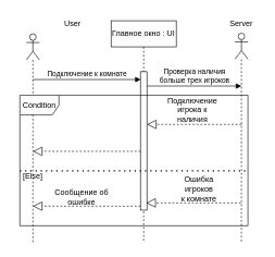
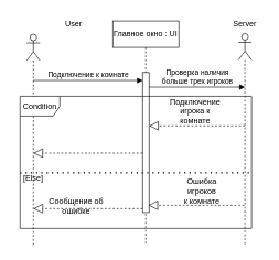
  <mxCell id="0" />
  <mxCell id="1" parent="0" />
  <mxCell id="2" value="Главное окно : UI" style="shape=umlLifeline;perimeter=lifelinePerimeter;whiteSpace=wrap;html=1;container=1;collapsible=0;recursiveResize=0;outlineConnect=0;" vertex="1" parent="1"><mxGeometry x="170" y="31" width="100" height="340" as="geometry" /></mxCell>
  <mxCell id="3" value="" style="html=1;points=[];perimeter=orthogonalPerimeter;" vertex="1" parent="2"><mxGeometry x="45" y="78" width="10" height="212" as="geometry" /></mxCell>
  <mxCell id="4" value="Подключение к комнате" style="html=1;verticalAlign=bottom;endArrow=block;rounded=0;strokeColor=default;" edge="1" parent="2"><mxGeometry relative="1" as="geometry"><mxPoint x="-120" y="90" as="sourcePoint" /><mxPoint x="45.5" y="90" as="targetPoint" /></mxGeometry></mxCell>
  <mxCell id="5" value="" style="shape=umlLifeline;participant=umlActor;perimeter=lifelinePerimeter;whiteSpace=wrap;html=1;container=1;collapsible=0;recursiveResize=0;verticalAlign=top;spacingTop=36;outlineConnect=0;" vertex="1" parent="1"><mxGeometry x="40" y="51" width="20" height="320" as="geometry" /></mxCell>
  <mxCell id="6" value="User" style="text;html=1;strokeColor=none;fillColor=none;align=center;verticalAlign=middle;whiteSpace=wrap;rounded=0;" vertex="1" parent="1"><mxGeometry x="81" y="20" width="60" height="30" as="geometry" /></mxCell>
  <mxCell id="7" value="" style="shape=umlLifeline;participant=umlActor;perimeter=lifelinePerimeter;whiteSpace=wrap;html=1;container=1;collapsible=0;recursiveResize=0;verticalAlign=top;spacingTop=36;outlineConnect=0;" vertex="1" parent="1"><mxGeometry x="360" y="50" width="20" height="321" as="geometry" /></mxCell>
  <mxCell id="8" value="Server" style="text;html=1;strokeColor=none;fillColor=none;align=center;verticalAlign=middle;whiteSpace=wrap;rounded=0;" vertex="1" parent="1"><mxGeometry x="340" y="21" width="60" height="30" as="geometry" /></mxCell>
  <mxCell id="9" value="Проверка наличия &lt;br&gt;больше трех игроков" style="html=1;verticalAlign=bottom;endArrow=block;rounded=0;strokeColor=default;" edge="1" parent="1"><mxGeometry relative="1" as="geometry"><mxPoint x="225" y="131" as="sourcePoint" /><mxPoint x="370" y="131" as="targetPoint" /></mxGeometry></mxCell>
  <mxCell id="10" value="Condition" style="shape=umlFrame;whiteSpace=wrap;html=1;" vertex="1" parent="1"><mxGeometry x="30" y="145" width="350" height="200" as="geometry" /></mxCell>
  <mxCell id="11" value="" style="endArrow=block;dashed=1;endFill=0;endSize=12;html=1;rounded=0;strokeColor=default;" edge="1" parent="1"><mxGeometry width="160" relative="1" as="geometry"><mxPoint x="370" y="189.73" as="sourcePoint" /><mxPoint x="225" y="189.73" as="targetPoint" /></mxGeometry></mxCell>
  <mxCell id="12" value="" style="endArrow=block;dashed=1;endFill=0;endSize=12;html=1;rounded=0;strokeColor=default;" edge="1" parent="1"><mxGeometry width="160" relative="1" as="geometry"><mxPoint x="215" y="231" as="sourcePoint" /><mxPoint x="50" y="231" as="targetPoint" /></mxGeometry></mxCell>
  <mxCell id="13" value="" style="endArrow=block;dashed=1;endFill=0;endSize=12;html=1;rounded=0;strokeColor=default;" edge="1" parent="1"><mxGeometry width="160" relative="1" as="geometry"><mxPoint x="369" y="310" as="sourcePoint" /><mxPoint x="224" y="310" as="targetPoint" /></mxGeometry></mxCell>
  <mxCell id="14" value="" style="endArrow=block;dashed=1;endFill=0;endSize=12;html=1;rounded=0;strokeColor=default;" edge="1" parent="1"><mxGeometry width="160" relative="1" as="geometry"><mxPoint x="215" y="315" as="sourcePoint" /><mxPoint x="50" y="315" as="targetPoint" /></mxGeometry></mxCell>
- <mxCell id="15" value="Подключение&lt;br&gt;игрока к наличия" style="text;html=1;strokeColor=none;fillColor=none;align=center;verticalAlign=middle;whiteSpace=wrap;rounded=0;" vertex="1" parent="1"><mxGeometry x="250" y="153" width="90" height="30" as="geometry" /></mxCell>
- <mxCell id="16" value="Сообщение об ошибке" style="text;html=1;strokeColor=none;fillColor=none;align=center;verticalAlign=middle;whiteSpace=wrap;rounded=0;" vertex="1" parent="1"><mxGeometry x="80" y="281" width="90" height="40" as="geometry" /></mxCell>
+ <mxCell id="15" value="Подключение&lt;br&gt;игрока к комнате" style="text;html=1;strokeColor=none;fillColor=none;align=center;verticalAlign=middle;whiteSpace=wrap;rounded=0;" vertex="1" parent="1"><mxGeometry x="250" y="153" width="90" height="30" as="geometry" /></mxCell>
+ <mxCell id="16" value="Сообщение об ошибке" style="text;html=1;strokeColor=none;fillColor=none;align=center;verticalAlign=middle;whiteSpace=wrap;rounded=0;" vertex="1" parent="1"><mxGeometry x="70" y="291" width="90" height="40" as="geometry" /></mxCell>
  <mxCell id="17" value="Ошибка игроков&lt;br&gt;к комнате" style="text;html=1;strokeColor=none;fillColor=none;align=center;verticalAlign=middle;whiteSpace=wrap;rounded=0;" vertex="1" parent="1"><mxGeometry x="260" y="264" width="90" height="50" as="geometry" /></mxCell>
  <mxCell id="18" value="" style="endArrow=none;dashed=1;html=1;dashPattern=1 3;strokeWidth=2;rounded=0;strokeColor=default;" edge="1" parent="1"><mxGeometry width="50" height="50" relative="1" as="geometry"><mxPoint x="30" y="261" as="sourcePoint" /><mxPoint x="380" y="261" as="targetPoint" /></mxGeometry></mxCell>
  <mxCell id="19" value="[Else]" style="text;html=1;strokeColor=none;fillColor=none;align=center;verticalAlign=middle;whiteSpace=wrap;rounded=0;" vertex="1" parent="1"><mxGeometry x="20" y="255" width="60" height="30" as="geometry" /></mxCell>
